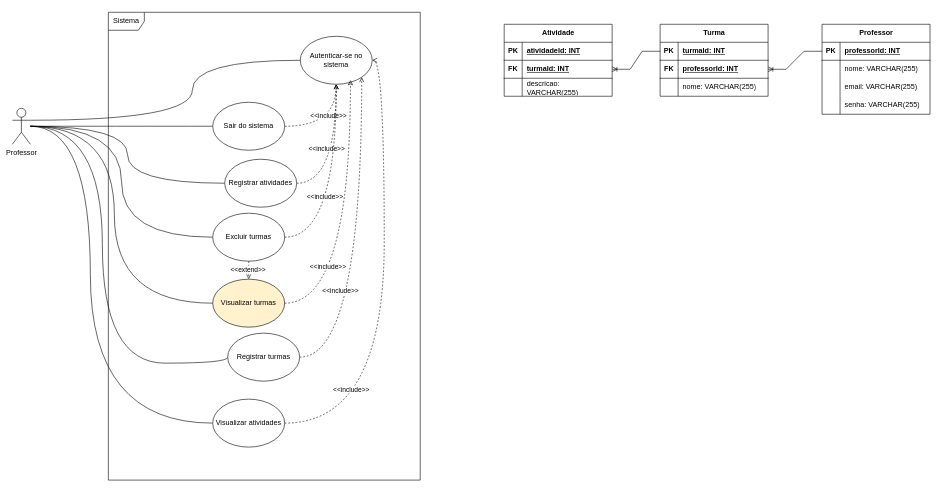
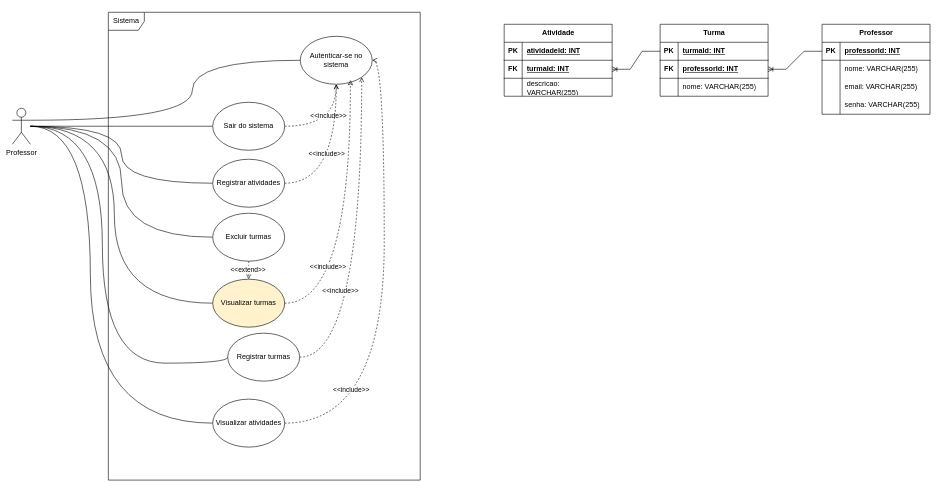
  <mxCell id="0" />
  <mxCell id="1" parent="0" />
  <mxCell id="2" value="Sistema" style="shape=umlFrame;whiteSpace=wrap;html=1;pointerEvents=0;" vertex="1" parent="1"><mxGeometry x="180" y="20" width="520" height="780" as="geometry" /></mxCell>
  <mxCell id="3" style="edgeStyle=orthogonalEdgeStyle;rounded=0;orthogonalLoop=1;jettySize=auto;html=1;entryX=0;entryY=0.5;entryDx=0;entryDy=0;curved=1;exitX=1;exitY=0.333;exitDx=0;exitDy=0;exitPerimeter=0;endArrow=none;endFill=0;" edge="1" parent="1" source="10" target="11"><mxGeometry relative="1" as="geometry"><Array as="points"><mxPoint x="320" y="200" /><mxPoint x="320" y="100" /></Array></mxGeometry></mxCell>
  <mxCell id="4" style="edgeStyle=orthogonalEdgeStyle;rounded=0;orthogonalLoop=1;jettySize=auto;html=1;entryX=0;entryY=0.5;entryDx=0;entryDy=0;curved=1;endArrow=none;endFill=0;" edge="1" parent="1" source="10" target="14"><mxGeometry relative="1" as="geometry" /></mxCell>
  <mxCell id="5" style="edgeStyle=orthogonalEdgeStyle;rounded=0;orthogonalLoop=1;jettySize=auto;html=1;entryX=0;entryY=0.5;entryDx=0;entryDy=0;curved=1;endArrow=none;endFill=0;" edge="1" parent="1" source="10" target="17"><mxGeometry relative="1" as="geometry" /></mxCell>
  <mxCell id="6" style="edgeStyle=orthogonalEdgeStyle;rounded=0;orthogonalLoop=1;jettySize=auto;html=1;entryX=0;entryY=0.5;entryDx=0;entryDy=0;curved=1;endArrow=none;endFill=0;" edge="1" parent="1" source="10" target="22"><mxGeometry relative="1" as="geometry" /></mxCell>
  <mxCell id="7" style="edgeStyle=orthogonalEdgeStyle;rounded=0;orthogonalLoop=1;jettySize=auto;html=1;entryX=0;entryY=0.5;entryDx=0;entryDy=0;curved=1;endArrow=none;endFill=0;" edge="1" parent="1" source="10" target="23"><mxGeometry relative="1" as="geometry"><Array as="points"><mxPoint x="190" y="210" /><mxPoint x="190" y="505" /></Array></mxGeometry></mxCell>
  <mxCell id="8" style="edgeStyle=orthogonalEdgeStyle;rounded=0;orthogonalLoop=1;jettySize=auto;html=1;entryX=0;entryY=0.5;entryDx=0;entryDy=0;curved=1;endArrow=none;endFill=0;" edge="1" parent="1" source="10" target="26"><mxGeometry relative="1" as="geometry"><Array as="points"><mxPoint x="170" y="210" /><mxPoint x="170" y="605" /></Array></mxGeometry></mxCell>
  <mxCell id="9" style="edgeStyle=orthogonalEdgeStyle;rounded=0;orthogonalLoop=1;jettySize=auto;html=1;entryX=0;entryY=0.5;entryDx=0;entryDy=0;curved=1;endArrow=none;endFill=0;" edge="1" parent="1" source="10" target="29"><mxGeometry relative="1" as="geometry"><Array as="points"><mxPoint x="150" y="210" /><mxPoint x="150" y="705" /></Array></mxGeometry></mxCell>
  <mxCell id="10" value="Professor" style="shape=umlActor;verticalLabelPosition=bottom;verticalAlign=top;html=1;outlineConnect=0;" vertex="1" parent="1"><mxGeometry x="20" y="180" width="30" height="60" as="geometry" /></mxCell>
  <mxCell id="11" value="Autenticar-se no sistema" style="ellipse;whiteSpace=wrap;html=1;" vertex="1" parent="1"><mxGeometry x="500" y="60" width="120" height="80" as="geometry" /></mxCell>
  <mxCell id="12" style="edgeStyle=orthogonalEdgeStyle;rounded=0;orthogonalLoop=1;jettySize=auto;html=1;entryX=0.5;entryY=1;entryDx=0;entryDy=0;dashed=1;curved=1;endArrow=open;endFill=0;" edge="1" parent="1" source="14" target="11"><mxGeometry relative="1" as="geometry" /></mxCell>
  <mxCell id="13" value="&amp;lt;&amp;lt;include&amp;gt;&amp;gt;" style="edgeLabel;html=1;align=center;verticalAlign=middle;resizable=0;points=[];" vertex="1" connectable="0" parent="12"><mxGeometry x="0.343" y="14" relative="1" as="geometry"><mxPoint as="offset" /></mxGeometry></mxCell>
  <mxCell id="14" value="Sair do sistema" style="ellipse;whiteSpace=wrap;html=1;" vertex="1" parent="1"><mxGeometry x="354" y="170" width="120" height="80" as="geometry" /></mxCell>
  <mxCell id="15" style="edgeStyle=orthogonalEdgeStyle;rounded=0;orthogonalLoop=1;jettySize=auto;html=1;entryX=0.5;entryY=1;entryDx=0;entryDy=0;dashed=1;curved=1;endArrow=open;endFill=0;" edge="1" parent="1" source="17" target="11"><mxGeometry relative="1" as="geometry" /></mxCell>
  <mxCell id="16" value="&amp;lt;&amp;lt;include&amp;gt;&amp;gt;" style="edgeLabel;html=1;align=center;verticalAlign=middle;resizable=0;points=[];" vertex="1" connectable="0" parent="15"><mxGeometry x="0.086" y="17" relative="1" as="geometry"><mxPoint as="offset" /></mxGeometry></mxCell>
- <mxCell id="17" value="Registrar atividades" style="ellipse;whiteSpace=wrap;html=1;" vertex="1" parent="1"><mxGeometry x="374" y="265" width="120" height="80" as="geometry" /></mxCell>
- <mxCell id="18" style="edgeStyle=orthogonalEdgeStyle;rounded=0;orthogonalLoop=1;jettySize=auto;html=1;entryX=0.5;entryY=1;entryDx=0;entryDy=0;dashed=1;curved=1;endArrow=open;endFill=0;" edge="1" parent="1" source="22" target="11"><mxGeometry relative="1" as="geometry" /></mxCell>
- <mxCell id="19" value="&amp;lt;&amp;lt;include&amp;gt;&amp;gt;" style="edgeLabel;html=1;align=center;verticalAlign=middle;resizable=0;points=[];" vertex="1" connectable="0" parent="18"><mxGeometry x="-0.096" y="20" relative="1" as="geometry"><mxPoint as="offset" /></mxGeometry></mxCell>
+ <mxCell id="17" value="Registrar atividades" style="ellipse;whiteSpace=wrap;html=1;" vertex="1" parent="1"><mxGeometry x="354" y="265" width="120" height="80" as="geometry" /></mxCell>
  <mxCell id="20" style="edgeStyle=orthogonalEdgeStyle;rounded=0;orthogonalLoop=1;jettySize=auto;html=1;entryX=0.5;entryY=0;entryDx=0;entryDy=0;dashed=1;endArrow=open;endFill=0;" edge="1" parent="1" source="22" target="23"><mxGeometry relative="1" as="geometry" /></mxCell>
  <mxCell id="21" value="&amp;lt;&amp;lt;extend&amp;gt;&amp;gt;" style="edgeLabel;html=1;align=center;verticalAlign=middle;resizable=0;points=[];" vertex="1" connectable="0" parent="20"><mxGeometry x="0.085" y="2" relative="1" as="geometry"><mxPoint as="offset" /></mxGeometry></mxCell>
  <mxCell id="22" value="Excluir turmas" style="ellipse;whiteSpace=wrap;html=1;" vertex="1" parent="1"><mxGeometry x="354" y="355" width="120" height="80" as="geometry" /></mxCell>
  <mxCell id="23" value="Visualizar turmas" style="ellipse;whiteSpace=wrap;html=1;fillColor=#fff2cc;" vertex="1" parent="1"><mxGeometry x="354" y="465" width="120" height="80" as="geometry" /></mxCell>
  <mxCell id="24" style="edgeStyle=orthogonalEdgeStyle;rounded=0;orthogonalLoop=1;jettySize=auto;html=1;entryX=1;entryY=1;entryDx=0;entryDy=0;dashed=1;curved=1;endArrow=open;endFill=0;" edge="1" parent="1" source="26" target="11"><mxGeometry relative="1" as="geometry" /></mxCell>
  <mxCell id="25" value="&amp;lt;&amp;lt;include&amp;gt;&amp;gt;" style="edgeLabel;html=1;align=center;verticalAlign=middle;resizable=0;points=[];" vertex="1" connectable="0" parent="24"><mxGeometry x="-0.251" y="36" relative="1" as="geometry"><mxPoint as="offset" /></mxGeometry></mxCell>
  <mxCell id="26" value="Registrar turmas" style="ellipse;whiteSpace=wrap;html=1;" vertex="1" parent="1"><mxGeometry x="379" y="555" width="120" height="80" as="geometry" /></mxCell>
  <mxCell id="27" style="edgeStyle=orthogonalEdgeStyle;rounded=0;orthogonalLoop=1;jettySize=auto;html=1;entryX=1;entryY=0.5;entryDx=0;entryDy=0;dashed=1;curved=1;endArrow=open;endFill=0;" edge="1" parent="1" source="29" target="11"><mxGeometry relative="1" as="geometry" /></mxCell>
  <mxCell id="28" value="&amp;lt;&amp;lt;include&amp;gt;&amp;gt;" style="edgeLabel;html=1;align=center;verticalAlign=middle;resizable=0;points=[];" vertex="1" connectable="0" parent="27"><mxGeometry x="-0.436" y="56" relative="1" as="geometry"><mxPoint as="offset" /></mxGeometry></mxCell>
  <mxCell id="29" value="Visualizar atividades" style="ellipse;whiteSpace=wrap;html=1;" vertex="1" parent="1"><mxGeometry x="354" y="665" width="120" height="80" as="geometry" /></mxCell>
  <mxCell id="30" style="edgeStyle=orthogonalEdgeStyle;rounded=0;orthogonalLoop=1;jettySize=auto;html=1;entryX=0.697;entryY=0.912;entryDx=0;entryDy=0;entryPerimeter=0;dashed=1;curved=1;endArrow=classic;endFill=0;" edge="1" parent="1" source="23" target="11"><mxGeometry relative="1" as="geometry" /></mxCell>
  <mxCell id="31" value="&amp;lt;&amp;lt;include&amp;gt;&amp;gt;" style="edgeLabel;html=1;align=center;verticalAlign=middle;resizable=0;points=[];" vertex="1" connectable="0" parent="30"><mxGeometry x="-0.288" y="38" relative="1" as="geometry"><mxPoint as="offset" /></mxGeometry></mxCell>
  <mxCell id="32" value="Professor" style="shape=table;startSize=30;container=1;collapsible=1;childLayout=tableLayout;fixedRows=1;rowLines=0;fontStyle=1;align=center;resizeLast=1;html=1;" vertex="1" parent="1"><mxGeometry x="1370" y="40" width="180" height="150" as="geometry" /></mxCell>
  <mxCell id="33" value="" style="shape=tableRow;horizontal=0;startSize=0;swimlaneHead=0;swimlaneBody=0;fillColor=none;collapsible=0;dropTarget=0;points=[[0,0.5],[1,0.5]];portConstraint=eastwest;top=0;left=0;right=0;bottom=1;" vertex="1" parent="32"><mxGeometry y="30" width="180" height="30" as="geometry" /></mxCell>
  <mxCell id="34" value="PK" style="shape=partialRectangle;connectable=0;fillColor=none;top=0;left=0;bottom=0;right=0;fontStyle=1;overflow=hidden;whiteSpace=wrap;html=1;" vertex="1" parent="33"><mxGeometry width="30" height="30" as="geometry"><mxRectangle width="30" height="30" as="alternateBounds" /></mxGeometry></mxCell>
  <mxCell id="35" value="professorId: INT" style="shape=partialRectangle;connectable=0;fillColor=none;top=0;left=0;bottom=0;right=0;align=left;spacingLeft=6;fontStyle=5;overflow=hidden;whiteSpace=wrap;html=1;" vertex="1" parent="33"><mxGeometry x="30" width="150" height="30" as="geometry"><mxRectangle width="150" height="30" as="alternateBounds" /></mxGeometry></mxCell>
  <mxCell id="36" value="" style="shape=tableRow;horizontal=0;startSize=0;swimlaneHead=0;swimlaneBody=0;fillColor=none;collapsible=0;dropTarget=0;points=[[0,0.5],[1,0.5]];portConstraint=eastwest;top=0;left=0;right=0;bottom=0;" vertex="1" parent="32"><mxGeometry y="60" width="180" height="30" as="geometry" /></mxCell>
  <mxCell id="37" value="" style="shape=partialRectangle;connectable=0;fillColor=none;top=0;left=0;bottom=0;right=0;editable=1;overflow=hidden;whiteSpace=wrap;html=1;" vertex="1" parent="36"><mxGeometry width="30" height="30" as="geometry"><mxRectangle width="30" height="30" as="alternateBounds" /></mxGeometry></mxCell>
  <mxCell id="38" value="nome: VARCHAR(255)" style="shape=partialRectangle;connectable=0;fillColor=none;top=0;left=0;bottom=0;right=0;align=left;spacingLeft=6;overflow=hidden;whiteSpace=wrap;html=1;" vertex="1" parent="36"><mxGeometry x="30" width="150" height="30" as="geometry"><mxRectangle width="150" height="30" as="alternateBounds" /></mxGeometry></mxCell>
  <mxCell id="39" value="" style="shape=tableRow;horizontal=0;startSize=0;swimlaneHead=0;swimlaneBody=0;fillColor=none;collapsible=0;dropTarget=0;points=[[0,0.5],[1,0.5]];portConstraint=eastwest;top=0;left=0;right=0;bottom=0;" vertex="1" parent="32"><mxGeometry y="90" width="180" height="30" as="geometry" /></mxCell>
  <mxCell id="40" value="" style="shape=partialRectangle;connectable=0;fillColor=none;top=0;left=0;bottom=0;right=0;editable=1;overflow=hidden;whiteSpace=wrap;html=1;" vertex="1" parent="39"><mxGeometry width="30" height="30" as="geometry"><mxRectangle width="30" height="30" as="alternateBounds" /></mxGeometry></mxCell>
  <mxCell id="41" value="email: VARCHAR(255)" style="shape=partialRectangle;connectable=0;fillColor=none;top=0;left=0;bottom=0;right=0;align=left;spacingLeft=6;overflow=hidden;whiteSpace=wrap;html=1;" vertex="1" parent="39"><mxGeometry x="30" width="150" height="30" as="geometry"><mxRectangle width="150" height="30" as="alternateBounds" /></mxGeometry></mxCell>
  <mxCell id="42" value="" style="shape=tableRow;horizontal=0;startSize=0;swimlaneHead=0;swimlaneBody=0;fillColor=none;collapsible=0;dropTarget=0;points=[[0,0.5],[1,0.5]];portConstraint=eastwest;top=0;left=0;right=0;bottom=0;" vertex="1" parent="32"><mxGeometry y="120" width="180" height="30" as="geometry" /></mxCell>
  <mxCell id="43" value="" style="shape=partialRectangle;connectable=0;fillColor=none;top=0;left=0;bottom=0;right=0;editable=1;overflow=hidden;whiteSpace=wrap;html=1;" vertex="1" parent="42"><mxGeometry width="30" height="30" as="geometry"><mxRectangle width="30" height="30" as="alternateBounds" /></mxGeometry></mxCell>
  <mxCell id="44" value="senha: VARCHAR(255)" style="shape=partialRectangle;connectable=0;fillColor=none;top=0;left=0;bottom=0;right=0;align=left;spacingLeft=6;overflow=hidden;whiteSpace=wrap;html=1;" vertex="1" parent="42"><mxGeometry x="30" width="150" height="30" as="geometry"><mxRectangle width="150" height="30" as="alternateBounds" /></mxGeometry></mxCell>
  <mxCell id="45" value="Turma" style="shape=table;startSize=30;container=1;collapsible=1;childLayout=tableLayout;fixedRows=1;rowLines=0;fontStyle=1;align=center;resizeLast=1;html=1;" vertex="1" parent="1"><mxGeometry x="1100" y="40" width="180" height="120" as="geometry" /></mxCell>
  <mxCell id="46" value="" style="shape=tableRow;horizontal=0;startSize=0;swimlaneHead=0;swimlaneBody=0;fillColor=none;collapsible=0;dropTarget=0;points=[[0,0.5],[1,0.5]];portConstraint=eastwest;top=0;left=0;right=0;bottom=1;" vertex="1" parent="45"><mxGeometry y="30" width="180" height="30" as="geometry" /></mxCell>
  <mxCell id="47" value="PK" style="shape=partialRectangle;connectable=0;fillColor=none;top=0;left=0;bottom=0;right=0;fontStyle=1;overflow=hidden;whiteSpace=wrap;html=1;" vertex="1" parent="46"><mxGeometry width="30" height="30" as="geometry"><mxRectangle width="30" height="30" as="alternateBounds" /></mxGeometry></mxCell>
  <mxCell id="48" value="turmaId: INT" style="shape=partialRectangle;connectable=0;fillColor=none;top=0;left=0;bottom=0;right=0;align=left;spacingLeft=6;fontStyle=5;overflow=hidden;whiteSpace=wrap;html=1;" vertex="1" parent="46"><mxGeometry x="30" width="150" height="30" as="geometry"><mxRectangle width="150" height="30" as="alternateBounds" /></mxGeometry></mxCell>
  <mxCell id="49" style="shape=tableRow;horizontal=0;startSize=0;swimlaneHead=0;swimlaneBody=0;fillColor=none;collapsible=0;dropTarget=0;points=[[0,0.5],[1,0.5]];portConstraint=eastwest;top=0;left=0;right=0;bottom=1;" vertex="1" parent="45"><mxGeometry y="60" width="180" height="30" as="geometry" /></mxCell>
  <mxCell id="50" value="FK" style="shape=partialRectangle;connectable=0;fillColor=none;top=0;left=0;bottom=0;right=0;fontStyle=1;overflow=hidden;whiteSpace=wrap;html=1;" vertex="1" parent="49"><mxGeometry width="30" height="30" as="geometry"><mxRectangle width="30" height="30" as="alternateBounds" /></mxGeometry></mxCell>
  <mxCell id="51" value="professorId: INT" style="shape=partialRectangle;connectable=0;fillColor=none;top=0;left=0;bottom=0;right=0;align=left;spacingLeft=6;fontStyle=5;overflow=hidden;whiteSpace=wrap;html=1;" vertex="1" parent="49"><mxGeometry x="30" width="150" height="30" as="geometry"><mxRectangle width="150" height="30" as="alternateBounds" /></mxGeometry></mxCell>
  <mxCell id="52" value="" style="shape=tableRow;horizontal=0;startSize=0;swimlaneHead=0;swimlaneBody=0;fillColor=none;collapsible=0;dropTarget=0;points=[[0,0.5],[1,0.5]];portConstraint=eastwest;top=0;left=0;right=0;bottom=0;" vertex="1" parent="45"><mxGeometry y="90" width="180" height="30" as="geometry" /></mxCell>
  <mxCell id="53" value="" style="shape=partialRectangle;connectable=0;fillColor=none;top=0;left=0;bottom=0;right=0;editable=1;overflow=hidden;whiteSpace=wrap;html=1;" vertex="1" parent="52"><mxGeometry width="30" height="30" as="geometry"><mxRectangle width="30" height="30" as="alternateBounds" /></mxGeometry></mxCell>
  <mxCell id="54" value="nome: VARCHAR(255)" style="shape=partialRectangle;connectable=0;fillColor=none;top=0;left=0;bottom=0;right=0;align=left;spacingLeft=6;overflow=hidden;whiteSpace=wrap;html=1;" vertex="1" parent="52"><mxGeometry x="30" width="150" height="30" as="geometry"><mxRectangle width="150" height="30" as="alternateBounds" /></mxGeometry></mxCell>
  <mxCell id="55" value="" style="edgeStyle=entityRelationEdgeStyle;fontSize=12;html=1;endArrow=ERoneToMany;rounded=0;exitX=0;exitY=0.5;exitDx=0;exitDy=0;entryX=1;entryY=0.5;entryDx=0;entryDy=0;" edge="1" parent="1" source="33" target="49"><mxGeometry width="100" height="100" relative="1" as="geometry"><mxPoint x="1250" y="170" as="sourcePoint" /><mxPoint x="1350" y="70" as="targetPoint" /></mxGeometry></mxCell>
  <mxCell id="56" value="Atividade" style="shape=table;startSize=30;container=1;collapsible=1;childLayout=tableLayout;fixedRows=1;rowLines=0;fontStyle=1;align=center;resizeLast=1;html=1;" vertex="1" parent="1"><mxGeometry x="840" y="40" width="180" height="120" as="geometry" /></mxCell>
  <mxCell id="57" value="" style="shape=tableRow;horizontal=0;startSize=0;swimlaneHead=0;swimlaneBody=0;fillColor=none;collapsible=0;dropTarget=0;points=[[0,0.5],[1,0.5]];portConstraint=eastwest;top=0;left=0;right=0;bottom=1;" vertex="1" parent="56"><mxGeometry y="30" width="180" height="30" as="geometry" /></mxCell>
  <mxCell id="58" value="PK" style="shape=partialRectangle;connectable=0;fillColor=none;top=0;left=0;bottom=0;right=0;fontStyle=1;overflow=hidden;whiteSpace=wrap;html=1;" vertex="1" parent="57"><mxGeometry width="30" height="30" as="geometry"><mxRectangle width="30" height="30" as="alternateBounds" /></mxGeometry></mxCell>
  <mxCell id="59" value="atividadeId: INT" style="shape=partialRectangle;connectable=0;fillColor=none;top=0;left=0;bottom=0;right=0;align=left;spacingLeft=6;fontStyle=5;overflow=hidden;whiteSpace=wrap;html=1;" vertex="1" parent="57"><mxGeometry x="30" width="150" height="30" as="geometry"><mxRectangle width="150" height="30" as="alternateBounds" /></mxGeometry></mxCell>
  <mxCell id="60" style="shape=tableRow;horizontal=0;startSize=0;swimlaneHead=0;swimlaneBody=0;fillColor=none;collapsible=0;dropTarget=0;points=[[0,0.5],[1,0.5]];portConstraint=eastwest;top=0;left=0;right=0;bottom=1;" vertex="1" parent="56"><mxGeometry y="60" width="180" height="30" as="geometry" /></mxCell>
  <mxCell id="61" value="FK" style="shape=partialRectangle;connectable=0;fillColor=none;top=0;left=0;bottom=0;right=0;fontStyle=1;overflow=hidden;whiteSpace=wrap;html=1;" vertex="1" parent="60"><mxGeometry width="30" height="30" as="geometry"><mxRectangle width="30" height="30" as="alternateBounds" /></mxGeometry></mxCell>
  <mxCell id="62" value="turmaId: INT" style="shape=partialRectangle;connectable=0;fillColor=none;top=0;left=0;bottom=0;right=0;align=left;spacingLeft=6;fontStyle=5;overflow=hidden;whiteSpace=wrap;html=1;" vertex="1" parent="60"><mxGeometry x="30" width="150" height="30" as="geometry"><mxRectangle width="150" height="30" as="alternateBounds" /></mxGeometry></mxCell>
  <mxCell id="63" value="" style="shape=tableRow;horizontal=0;startSize=0;swimlaneHead=0;swimlaneBody=0;fillColor=none;collapsible=0;dropTarget=0;points=[[0,0.5],[1,0.5]];portConstraint=eastwest;top=0;left=0;right=0;bottom=0;" vertex="1" parent="56"><mxGeometry y="90" width="180" height="30" as="geometry" /></mxCell>
  <mxCell id="64" value="" style="shape=partialRectangle;connectable=0;fillColor=none;top=0;left=0;bottom=0;right=0;editable=1;overflow=hidden;whiteSpace=wrap;html=1;" vertex="1" parent="63"><mxGeometry width="30" height="30" as="geometry"><mxRectangle width="30" height="30" as="alternateBounds" /></mxGeometry></mxCell>
  <mxCell id="65" value="descricao: VARCHAR(255)" style="shape=partialRectangle;connectable=0;fillColor=none;top=0;left=0;bottom=0;right=0;align=left;spacingLeft=6;overflow=hidden;whiteSpace=wrap;html=1;" vertex="1" parent="63"><mxGeometry x="30" width="150" height="30" as="geometry"><mxRectangle width="150" height="30" as="alternateBounds" /></mxGeometry></mxCell>
  <mxCell id="66" value="" style="edgeStyle=entityRelationEdgeStyle;fontSize=12;html=1;endArrow=ERoneToMany;rounded=0;entryX=1;entryY=0.5;entryDx=0;entryDy=0;exitX=0;exitY=0.5;exitDx=0;exitDy=0;" edge="1" parent="1" source="46" target="60"><mxGeometry width="100" height="100" relative="1" as="geometry"><mxPoint x="1030" y="120" as="sourcePoint" /><mxPoint x="1130" y="20" as="targetPoint" /></mxGeometry></mxCell>
